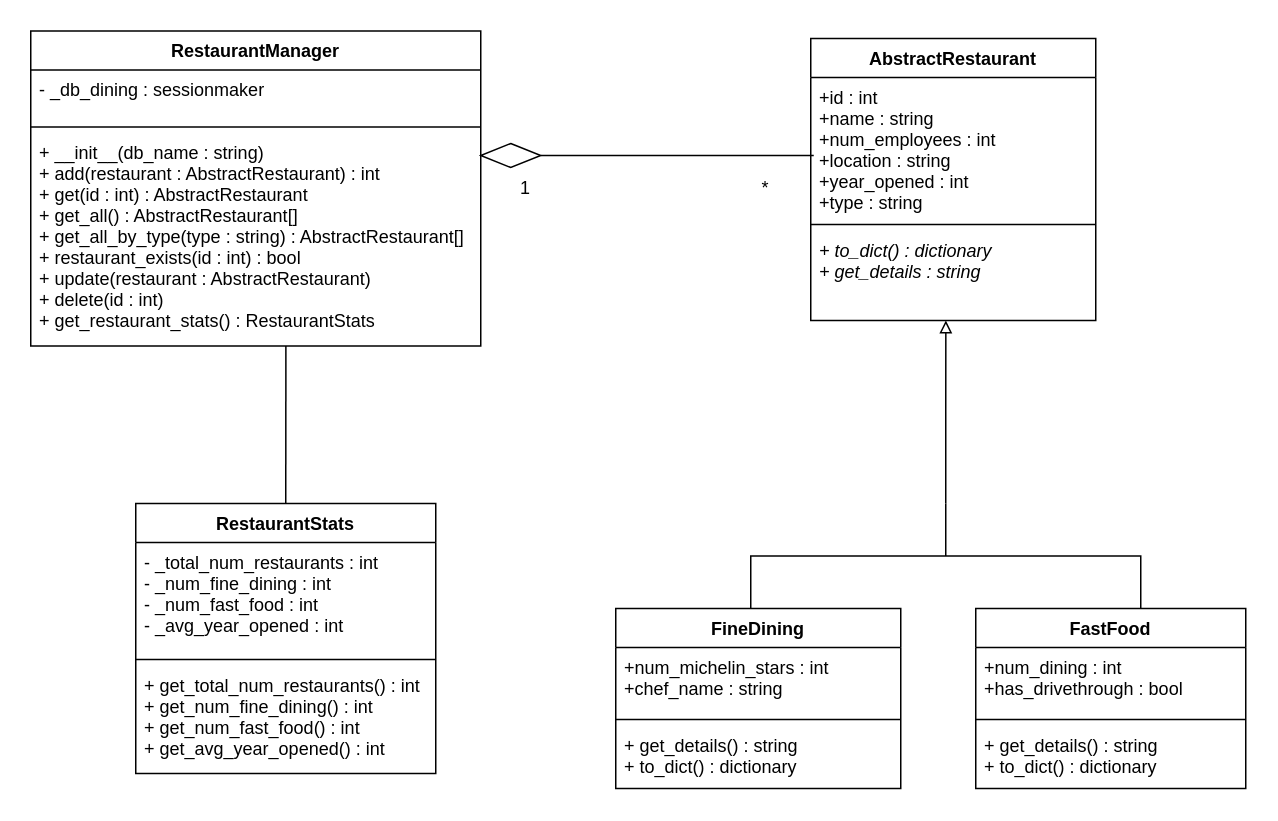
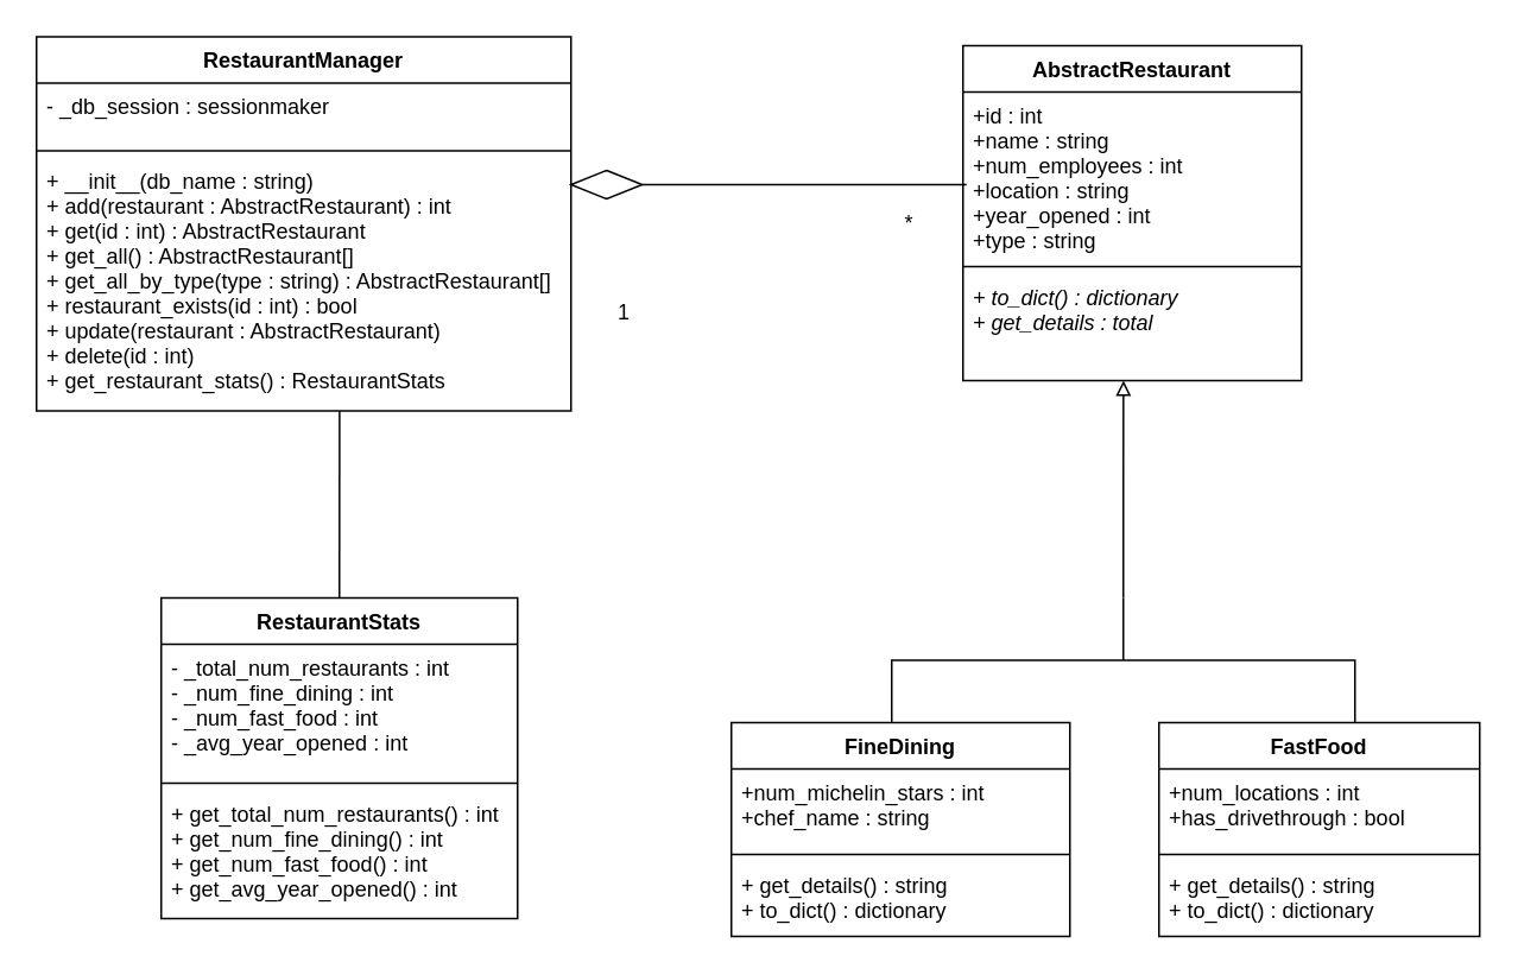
  <mxCell id="0" />
  <mxCell id="1" parent="0" />
  <mxCell id="2" value="AbstractRestaurant" style="swimlane;fontStyle=1;align=center;verticalAlign=top;childLayout=stackLayout;horizontal=1;startSize=26;horizontalStack=0;resizeParent=1;resizeParentMax=0;resizeLast=0;collapsible=1;marginBottom=0;" parent="1" vertex="1"><mxGeometry x="540" y="25" width="190" height="188" as="geometry" /></mxCell>
  <mxCell id="3" value="+id : int&#10;+name : string&#10;+num_employees : int&#10;+location : string&#10;+year_opened : int&#10;+type : string" style="text;strokeColor=none;fillColor=none;align=left;verticalAlign=top;spacingLeft=4;spacingRight=4;overflow=hidden;rotatable=0;points=[[0,0.5],[1,0.5]];portConstraint=eastwest;" parent="2" vertex="1"><mxGeometry y="26" width="190" height="94" as="geometry" /></mxCell>
  <mxCell id="4" value="" style="line;strokeWidth=1;fillColor=none;align=left;verticalAlign=middle;spacingTop=-1;spacingLeft=3;spacingRight=3;rotatable=0;labelPosition=right;points=[];portConstraint=eastwest;" parent="2" vertex="1"><mxGeometry y="120" width="190" height="8" as="geometry" /></mxCell>
- <mxCell id="5" value="+ to_dict() : dictionary&#10;+ get_details : string" style="text;strokeColor=none;fillColor=none;align=left;verticalAlign=top;spacingLeft=4;spacingRight=4;overflow=hidden;rotatable=0;points=[[0,0.5],[1,0.5]];portConstraint=eastwest;fontStyle=2" parent="2" vertex="1"><mxGeometry y="128" width="190" height="60" as="geometry" /></mxCell>
+ <mxCell id="5" value="+ to_dict() : dictionary&#10;+ get_details : total" style="text;strokeColor=none;fillColor=none;align=left;verticalAlign=top;spacingLeft=4;spacingRight=4;overflow=hidden;rotatable=0;points=[[0,0.5],[1,0.5]];portConstraint=eastwest;fontStyle=2" parent="2" vertex="1"><mxGeometry y="128" width="190" height="60" as="geometry" /></mxCell>
  <mxCell id="6" value="FineDining" style="swimlane;fontStyle=1;align=center;verticalAlign=top;childLayout=stackLayout;horizontal=1;startSize=26;horizontalStack=0;resizeParent=1;resizeParentMax=0;resizeLast=0;collapsible=1;marginBottom=0;" parent="1" vertex="1"><mxGeometry x="410" y="405" width="190" height="120" as="geometry" /></mxCell>
  <mxCell id="7" value="+num_michelin_stars : int&#10;+chef_name : string" style="text;strokeColor=none;fillColor=none;align=left;verticalAlign=top;spacingLeft=4;spacingRight=4;overflow=hidden;rotatable=0;points=[[0,0.5],[1,0.5]];portConstraint=eastwest;" parent="6" vertex="1"><mxGeometry y="26" width="190" height="44" as="geometry" /></mxCell>
  <mxCell id="8" value="" style="line;strokeWidth=1;fillColor=none;align=left;verticalAlign=middle;spacingTop=-1;spacingLeft=3;spacingRight=3;rotatable=0;labelPosition=right;points=[];portConstraint=eastwest;" parent="6" vertex="1"><mxGeometry y="70" width="190" height="8" as="geometry" /></mxCell>
  <mxCell id="9" value="+ get_details() : string&#10;+ to_dict() : dictionary" style="text;strokeColor=none;fillColor=none;align=left;verticalAlign=top;spacingLeft=4;spacingRight=4;overflow=hidden;rotatable=0;points=[[0,0.5],[1,0.5]];portConstraint=eastwest;" parent="6" vertex="1"><mxGeometry y="78" width="190" height="42" as="geometry" /></mxCell>
  <mxCell id="10" value="FastFood" style="swimlane;fontStyle=1;align=center;verticalAlign=top;childLayout=stackLayout;horizontal=1;startSize=26;horizontalStack=0;resizeParent=1;resizeParentMax=0;resizeLast=0;collapsible=1;marginBottom=0;" parent="1" vertex="1"><mxGeometry x="650" y="405" width="180" height="120" as="geometry" /></mxCell>
- <mxCell id="11" value="+num_dining : int&#10;+has_drivethrough : bool" style="text;strokeColor=none;fillColor=none;align=left;verticalAlign=top;spacingLeft=4;spacingRight=4;overflow=hidden;rotatable=0;points=[[0,0.5],[1,0.5]];portConstraint=eastwest;" parent="10" vertex="1"><mxGeometry y="26" width="180" height="44" as="geometry" /></mxCell>
+ <mxCell id="11" value="+num_locations : int&#10;+has_drivethrough : bool" style="text;strokeColor=none;fillColor=none;align=left;verticalAlign=top;spacingLeft=4;spacingRight=4;overflow=hidden;rotatable=0;points=[[0,0.5],[1,0.5]];portConstraint=eastwest;" parent="10" vertex="1"><mxGeometry y="26" width="180" height="44" as="geometry" /></mxCell>
  <mxCell id="12" value="" style="line;strokeWidth=1;fillColor=none;align=left;verticalAlign=middle;spacingTop=-1;spacingLeft=3;spacingRight=3;rotatable=0;labelPosition=right;points=[];portConstraint=eastwest;" parent="10" vertex="1"><mxGeometry y="70" width="180" height="8" as="geometry" /></mxCell>
  <mxCell id="13" value="+ get_details() : string&#10;+ to_dict() : dictionary" style="text;strokeColor=none;fillColor=none;align=left;verticalAlign=top;spacingLeft=4;spacingRight=4;overflow=hidden;rotatable=0;points=[[0,0.5],[1,0.5]];portConstraint=eastwest;" parent="10" vertex="1"><mxGeometry y="78" width="180" height="42" as="geometry" /></mxCell>
  <mxCell id="14" style="edgeStyle=orthogonalEdgeStyle;rounded=0;orthogonalLoop=1;jettySize=auto;html=1;exitX=0;exitY=0.5;exitDx=0;exitDy=0;exitPerimeter=0;entryX=0.474;entryY=1;entryDx=0;entryDy=0;entryPerimeter=0;endArrow=block;endFill=0;" parent="1" source="15" target="5" edge="1"><mxGeometry relative="1" as="geometry" /></mxCell>
  <mxCell id="15" value="" style="strokeWidth=1;html=1;shape=mxgraph.flowchart.annotation_2;align=left;labelPosition=right;pointerEvents=1;direction=south;" parent="1" vertex="1"><mxGeometry x="500" y="335" width="260" height="70" as="geometry" /></mxCell>
  <mxCell id="16" value="RestaurantManager" style="swimlane;fontStyle=1;align=center;verticalAlign=top;childLayout=stackLayout;horizontal=1;startSize=26;horizontalStack=0;resizeParent=1;resizeParentMax=0;resizeLast=0;collapsible=1;marginBottom=0;strokeWidth=1;" parent="1" vertex="1"><mxGeometry x="20" y="20" width="300" height="210" as="geometry" /></mxCell>
- <mxCell id="17" value="- _db_dining : sessionmaker" style="text;strokeColor=none;fillColor=none;align=left;verticalAlign=top;spacingLeft=4;spacingRight=4;overflow=hidden;rotatable=0;points=[[0,0.5],[1,0.5]];portConstraint=eastwest;" parent="16" vertex="1"><mxGeometry y="26" width="300" height="34" as="geometry" /></mxCell>
+ <mxCell id="17" value="- _db_session : sessionmaker" style="text;strokeColor=none;fillColor=none;align=left;verticalAlign=top;spacingLeft=4;spacingRight=4;overflow=hidden;rotatable=0;points=[[0,0.5],[1,0.5]];portConstraint=eastwest;" parent="16" vertex="1"><mxGeometry y="26" width="300" height="34" as="geometry" /></mxCell>
  <mxCell id="18" value="" style="line;strokeWidth=1;fillColor=none;align=left;verticalAlign=middle;spacingTop=-1;spacingLeft=3;spacingRight=3;rotatable=0;labelPosition=right;points=[];portConstraint=eastwest;" parent="16" vertex="1"><mxGeometry y="60" width="300" height="8" as="geometry" /></mxCell>
  <mxCell id="19" value="+ __init__(db_name : string)&#10;+ add(restaurant : AbstractRestaurant) : int&#10;+ get(id : int) : AbstractRestaurant&#10;+ get_all() : AbstractRestaurant[]&#10;+ get_all_by_type(type : string) : AbstractRestaurant[]&#10;+ restaurant_exists(id : int) : bool&#10;+ update(restaurant : AbstractRestaurant)&#10;+ delete(id : int)&#10;+ get_restaurant_stats() : RestaurantStats" style="text;strokeColor=none;fillColor=none;align=left;verticalAlign=top;spacingLeft=4;spacingRight=4;overflow=hidden;rotatable=0;points=[[0,0.5],[1,0.5]];portConstraint=eastwest;" parent="16" vertex="1"><mxGeometry y="68" width="300" height="142" as="geometry" /></mxCell>
  <mxCell id="20" value="" style="rhombus;whiteSpace=wrap;html=1;strokeWidth=1;" parent="1" vertex="1"><mxGeometry x="320" y="95" width="40" height="16" as="geometry" /></mxCell>
  <mxCell id="21" value="" style="endArrow=none;html=1;exitX=1;exitY=0.5;exitDx=0;exitDy=0;" parent="1" source="20" edge="1"><mxGeometry width="50" height="50" relative="1" as="geometry"><mxPoint x="460" y="215" as="sourcePoint" /><mxPoint x="542" y="103" as="targetPoint" /></mxGeometry></mxCell>
- <mxCell id="22" value="1" style="text;html=1;strokeColor=none;fillColor=none;align=center;verticalAlign=middle;whiteSpace=wrap;rounded=0;" parent="1" vertex="1"><mxGeometry x="330" y="115" width="40" height="20" as="geometry" /></mxCell>
+ <mxCell id="22" value="1" style="text;html=1;strokeColor=none;fillColor=none;align=center;verticalAlign=middle;whiteSpace=wrap;rounded=0;" parent="1" vertex="1"><mxGeometry x="330" y="165" width="40" height="20" as="geometry" /></mxCell>
  <mxCell id="23" value="*" style="text;html=1;strokeColor=none;fillColor=none;align=center;verticalAlign=middle;whiteSpace=wrap;rounded=0;" parent="1" vertex="1"><mxGeometry x="490" y="115" width="40" height="20" as="geometry" /></mxCell>
  <mxCell id="24" value="RestaurantStats" style="swimlane;fontStyle=1;align=center;verticalAlign=top;childLayout=stackLayout;horizontal=1;startSize=26;horizontalStack=0;resizeParent=1;resizeParentMax=0;resizeLast=0;collapsible=1;marginBottom=0;strokeWidth=1;" parent="1" vertex="1"><mxGeometry x="90" y="335" width="200" height="180" as="geometry" /></mxCell>
  <mxCell id="25" value="- _total_num_restaurants : int&#10;- _num_fine_dining : int&#10;- _num_fast_food : int&#10;- _avg_year_opened : int" style="text;strokeColor=none;fillColor=none;align=left;verticalAlign=top;spacingLeft=4;spacingRight=4;overflow=hidden;rotatable=0;points=[[0,0.5],[1,0.5]];portConstraint=eastwest;" parent="24" vertex="1"><mxGeometry y="26" width="200" height="74" as="geometry" /></mxCell>
  <mxCell id="26" value="" style="line;strokeWidth=1;fillColor=none;align=left;verticalAlign=middle;spacingTop=-1;spacingLeft=3;spacingRight=3;rotatable=0;labelPosition=right;points=[];portConstraint=eastwest;" parent="24" vertex="1"><mxGeometry y="100" width="200" height="8" as="geometry" /></mxCell>
  <mxCell id="27" value="+ get_total_num_restaurants() : int&#10;+ get_num_fine_dining() : int&#10;+ get_num_fast_food() : int&#10;+ get_avg_year_opened() : int" style="text;strokeColor=none;fillColor=none;align=left;verticalAlign=top;spacingLeft=4;spacingRight=4;overflow=hidden;rotatable=0;points=[[0,0.5],[1,0.5]];portConstraint=eastwest;" parent="24" vertex="1"><mxGeometry y="108" width="200" height="72" as="geometry" /></mxCell>
  <mxCell id="28" value="" style="endArrow=none;html=1;exitX=0.5;exitY=0;exitDx=0;exitDy=0;entryX=0.567;entryY=1;entryDx=0;entryDy=0;entryPerimeter=0;" parent="1" source="24" target="19" edge="1"><mxGeometry width="50" height="50" relative="1" as="geometry"><mxPoint x="190" y="645" as="sourcePoint" /><mxPoint x="240" y="595" as="targetPoint" /></mxGeometry></mxCell>
